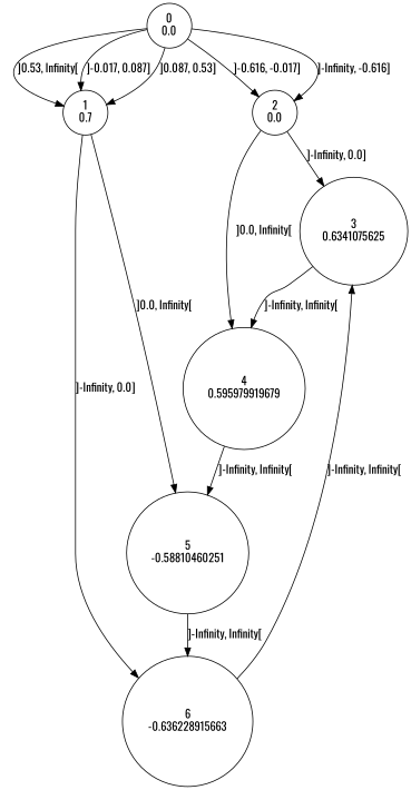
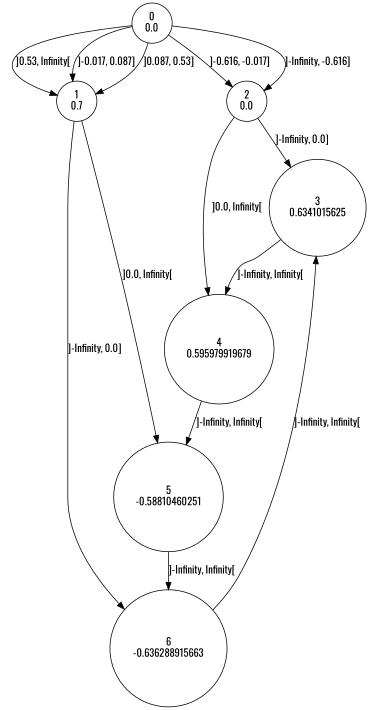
  digraph {
    fontname=Oswald
    node [fontname=Oswald shape=circle]
    edge [fontname=Oswald]
    n1 [label="0\n0.0"]
    n2 [label="2\n0.0"]
    n3 [label="1\n0.7"]
-   n4 [label="3\n0.6341075625"]
+   n4 [label="3\n0.6341015625"]
    n5 [label="4\n0.595979919679"]
-   n6 [label="6\n-0.636228915663"]
+   n6 [label="6\n-0.636288915663"]
    n7 [label="5\n-0.58810460251"]
    n1 -> n2 [label="]-Infinity, -0.616]"]
    n1 -> n2 [label="]-0.616, -0.017]"]
    n1 -> n3 [label="]-0.017, 0.087]"]
    n1 -> n3 [label="]0.087, 0.53]"]
    n1 -> n3 [label="]0.53, Infinity["]
    n2 -> n4 [label="]-Infinity, 0.0]"]
    n2 -> n5 [label="]0.0, Infinity["]
    n3 -> n6 [label="]-Infinity, 0.0]"]
    n3 -> n7 [label="]0.0, Infinity["]
    n4 -> n5 [label="]-Infinity, Infinity["]
    n5 -> n7 [label="]-Infinity, Infinity["]
    n6 -> n4 [label="]-Infinity, Infinity["]
    n7 -> n6 [label="]-Infinity, Infinity["]
  }
